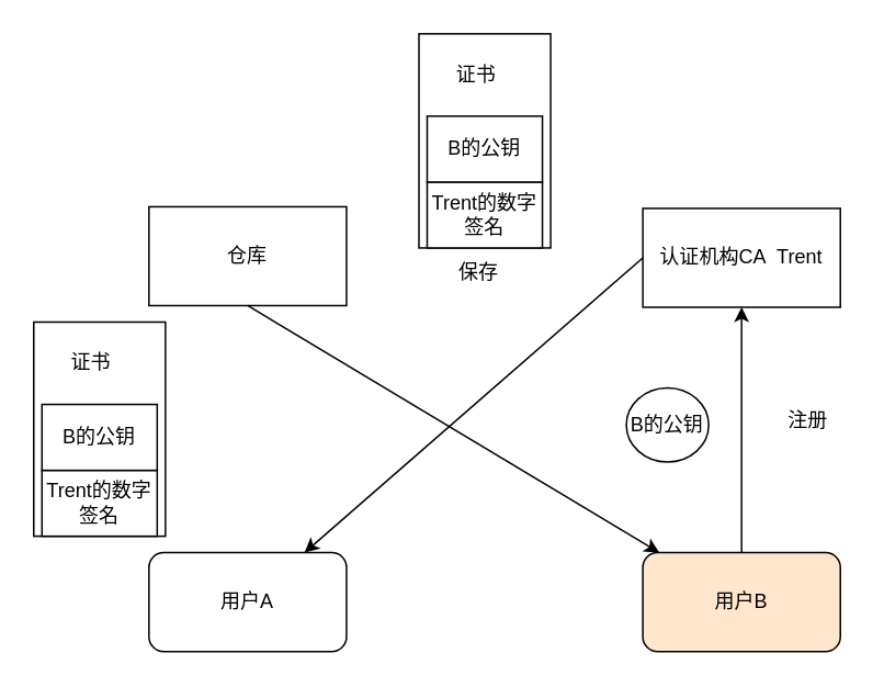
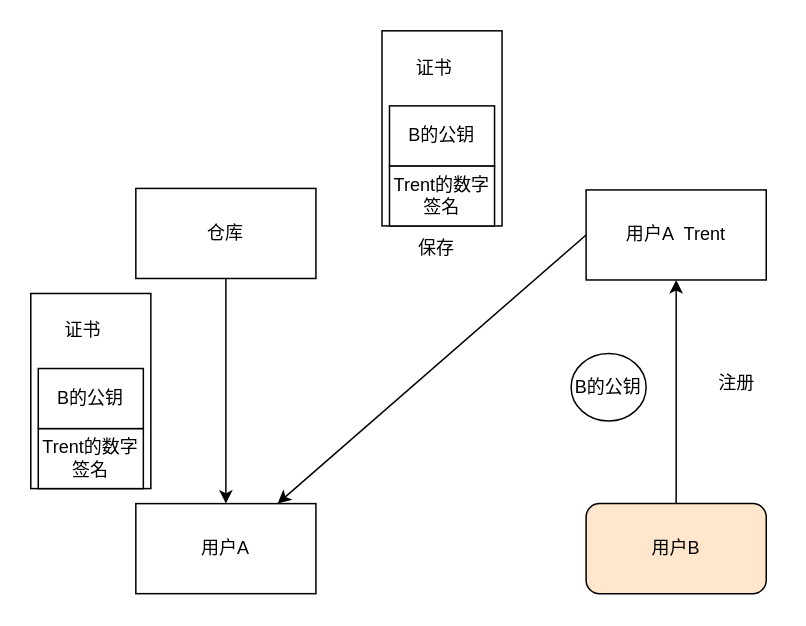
  <mxCell id="0" />
  <mxCell id="1" parent="0" />
  <mxCell id="2" value="用户B" style="rounded=1;whiteSpace=wrap;html=1;fillColor=#ffe6cc;" parent="1" vertex="1"><mxGeometry x="390" y="335" width="120" height="60" as="geometry" /></mxCell>
- <mxCell id="3" value="用户A" style="rounded=1;whiteSpace=wrap;html=1;" vertex="1" parent="1"><mxGeometry x="90" y="335" width="120" height="60" as="geometry" /></mxCell>
- <mxCell id="4" value="认证机构CA&amp;nbsp; Trent" style="rounded=0;whiteSpace=wrap;html=1;" vertex="1" parent="1"><mxGeometry x="390" y="126" width="120" height="60" as="geometry" /></mxCell>
+ <mxCell id="3" value="用户A" style="whiteSpace=wrap;html=1;rounded=0;" vertex="1" parent="1"><mxGeometry x="90" y="335" width="120" height="60" as="geometry" /></mxCell>
+ <mxCell id="4" value="用户A&amp;nbsp; Trent" style="rounded=0;whiteSpace=wrap;html=1;" vertex="1" parent="1"><mxGeometry x="390" y="126" width="120" height="60" as="geometry" /></mxCell>
  <mxCell id="5" value="" style="endArrow=classic;html=1;rounded=0;exitX=0.5;exitY=0;exitDx=0;exitDy=0;entryX=0.5;entryY=1;entryDx=0;entryDy=0;" edge="1" parent="1" source="2" target="4"><mxGeometry width="50" height="50" relative="1" as="geometry"><mxPoint x="270" y="335" as="sourcePoint" /><mxPoint x="320" y="285" as="targetPoint" /></mxGeometry></mxCell>
  <mxCell id="6" value="注册" style="text;html=1;align=center;verticalAlign=middle;resizable=0;points=[];autosize=1;strokeColor=none;fillColor=none;" vertex="1" parent="1"><mxGeometry x="465" y="240" width="50" height="30" as="geometry" /></mxCell>
  <mxCell id="7" value="B的公钥" style="ellipse;whiteSpace=wrap;html=1;" vertex="1" parent="1"><mxGeometry x="380" y="235" width="50" height="45" as="geometry" /></mxCell>
  <mxCell id="8" value="仓库" style="rounded=0;whiteSpace=wrap;html=1;" vertex="1" parent="1"><mxGeometry x="90" y="125" width="120" height="60" as="geometry" /></mxCell>
  <mxCell id="9" value="" style="endArrow=classic;html=1;rounded=0;exitX=0;exitY=0.5;exitDx=0;exitDy=0;" edge="1" parent="1" source="4" target="3"><mxGeometry width="50" height="50" relative="1" as="geometry"><mxPoint x="270" y="335" as="sourcePoint" /><mxPoint x="320" y="285" as="targetPoint" /></mxGeometry></mxCell>
  <mxCell id="10" value="保存" style="text;html=1;align=center;verticalAlign=middle;resizable=0;points=[];autosize=1;strokeColor=none;fillColor=none;" vertex="1" parent="1"><mxGeometry x="265" y="150" width="50" height="30" as="geometry" /></mxCell>
- <mxCell id="11" value="" style="endArrow=classic;html=1;rounded=0;exitX=0.5;exitY=1;exitDx=0;exitDy=0;" edge="1" parent="1" source="8" target="2"><mxGeometry width="50" height="50" relative="1" as="geometry"><mxPoint x="120" y="265" as="sourcePoint" /><mxPoint x="170" y="215" as="targetPoint" /></mxGeometry></mxCell>
+ <mxCell id="11" value="" style="endArrow=classic;html=1;rounded=0;exitX=0.5;exitY=1;exitDx=0;exitDy=0;entryX=0.5;entryY=0;entryDx=0;entryDy=0;" edge="1" parent="1" source="8" target="3"><mxGeometry width="50" height="50" relative="1" as="geometry"><mxPoint x="120" y="265" as="sourcePoint" /><mxPoint x="170" y="215" as="targetPoint" /></mxGeometry></mxCell>
  <mxCell id="12" value="" style="rounded=0;whiteSpace=wrap;html=1;direction=south;" vertex="1" parent="1"><mxGeometry x="20" y="195" width="80" height="130" as="geometry" /></mxCell>
  <mxCell id="13" value="Trent的数字签名" style="rounded=0;whiteSpace=wrap;html=1;" vertex="1" parent="1"><mxGeometry x="25" y="285" width="70" height="40" as="geometry" /></mxCell>
  <mxCell id="14" value="B的公钥" style="rounded=0;whiteSpace=wrap;html=1;" vertex="1" parent="1"><mxGeometry x="25" y="245" width="70" height="40" as="geometry" /></mxCell>
  <mxCell id="15" value="证书" style="text;html=1;strokeColor=none;fillColor=none;align=center;verticalAlign=middle;whiteSpace=wrap;rounded=0;" vertex="1" parent="1"><mxGeometry x="25" y="205" width="60" height="30" as="geometry" /></mxCell>
  <mxCell id="16" value="" style="rounded=0;whiteSpace=wrap;html=1;direction=south;" vertex="1" parent="1"><mxGeometry x="254" y="20" width="80" height="130" as="geometry" /></mxCell>
  <mxCell id="17" value="Trent的数字签名" style="rounded=0;whiteSpace=wrap;html=1;" vertex="1" parent="1"><mxGeometry x="259" y="110" width="70" height="40" as="geometry" /></mxCell>
  <mxCell id="18" value="B的公钥" style="rounded=0;whiteSpace=wrap;html=1;" vertex="1" parent="1"><mxGeometry x="259" y="70" width="70" height="40" as="geometry" /></mxCell>
  <mxCell id="19" value="证书" style="text;html=1;strokeColor=none;fillColor=none;align=center;verticalAlign=middle;whiteSpace=wrap;rounded=0;" vertex="1" parent="1"><mxGeometry x="259" y="30" width="60" height="30" as="geometry" /></mxCell>
